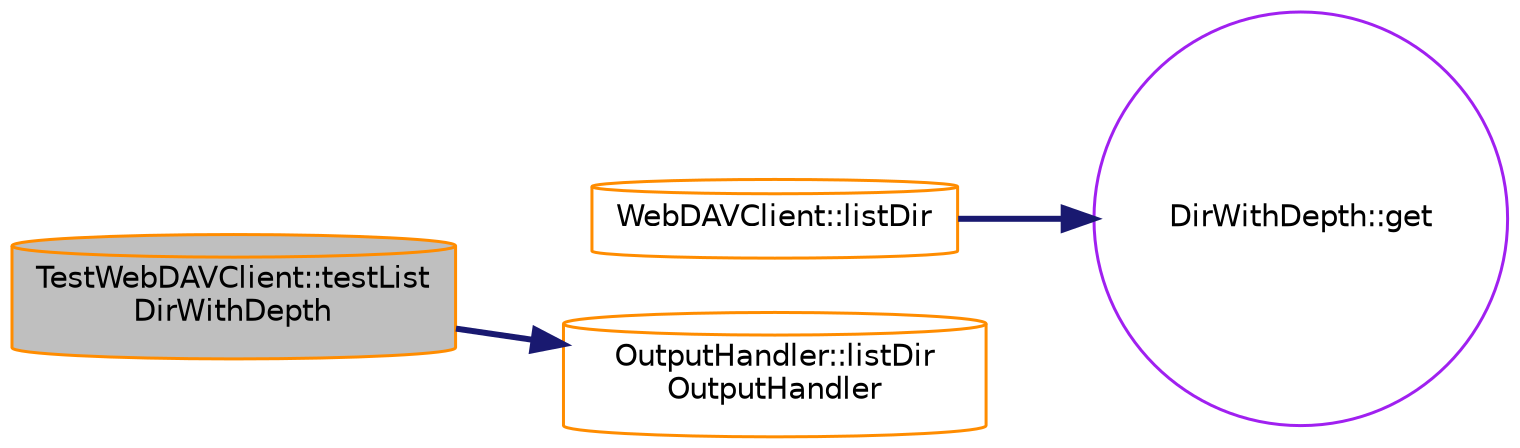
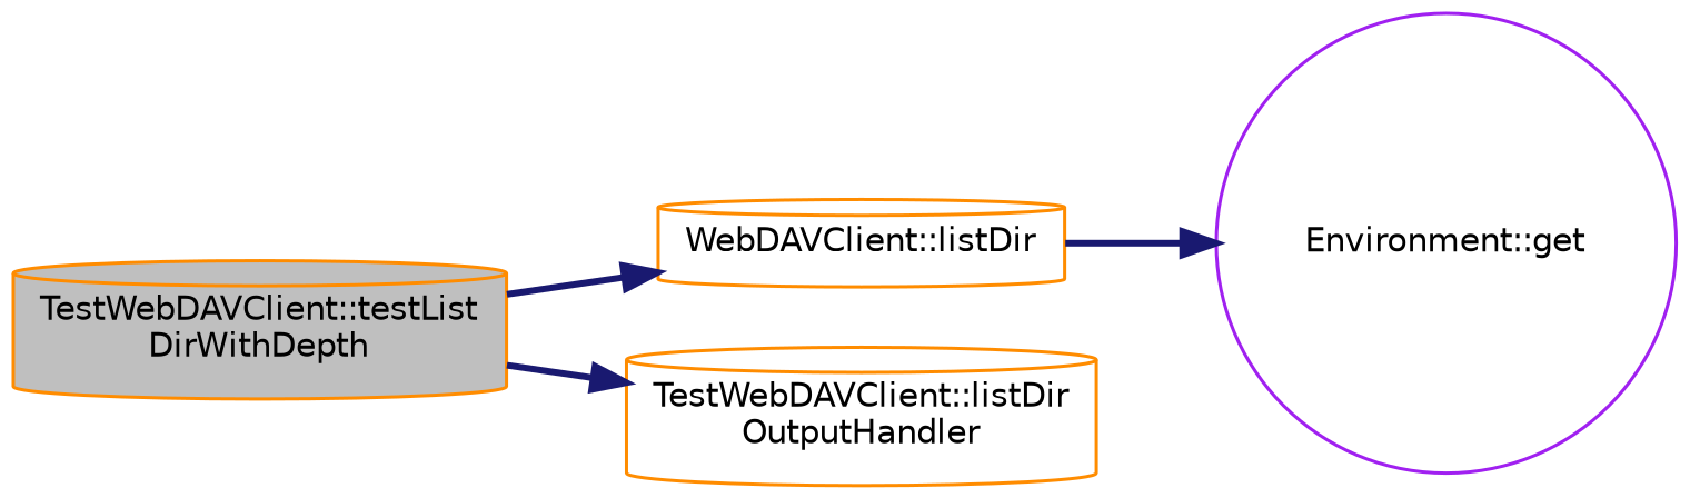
  digraph {
    rankdir=LR
    node [color=darkorange fillcolor=white fontname=Helvetica fontsize=10 shape=cylinder style=filled]
    edge [color=midnightblue fontname=Helvetica fontsize=10 labelfontname=Helvetica labelfontsize=10 style=bold]
    n1 [fillcolor=grey75 fontcolor=black height=0.2 label="TestWebDAVClient::testList\lDirWithDepth" width=0.4]
    n2 [height=0.2 label="WebDAVClient::listDir" width=0.4]
-   n3 [height=0.2 label="OutputHandler::listDir\lOutputHandler" width=0.4]
-   n4 [color=purple height=0.2 label="DirWithDepth::get" shape=circle width=0.4]
+   n3 [height=0.2 label="TestWebDAVClient::listDir\lOutputHandler" width=0.4]
+   n4 [color=purple height=0.2 label="Environment::get" shape=circle width=0.4]
+   n1 -> n2
    n1 -> n3
    n2 -> n4
  }
